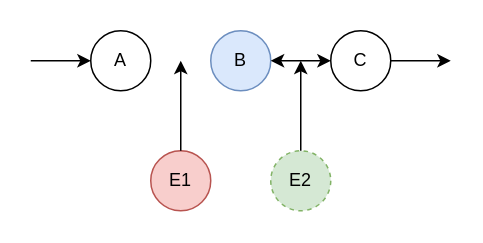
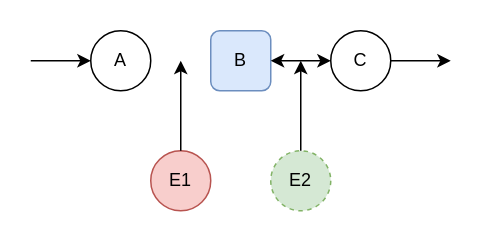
  <mxCell id="0" />
  <mxCell id="1" parent="0" />
  <mxCell id="2" value="A" style="ellipse;whiteSpace=wrap;html=1;" parent="1" vertex="1"><mxGeometry x="60" y="20" width="40" height="40" as="geometry" /></mxCell>
- <mxCell id="3" value="B" style="ellipse;whiteSpace=wrap;html=1;fillColor=#dae8fc;strokeColor=#6c8ebf;" parent="1" vertex="1"><mxGeometry x="140" y="20" width="40" height="40" as="geometry" /></mxCell>
+ <mxCell id="3" value="B" style="whiteSpace=wrap;html=1;fillColor=#dae8fc;strokeColor=#6c8ebf;rounded=1;" parent="1" vertex="1"><mxGeometry x="140" y="20" width="40" height="40" as="geometry" /></mxCell>
  <mxCell id="4" value="C" style="ellipse;whiteSpace=wrap;html=1;" parent="1" vertex="1"><mxGeometry x="220" y="20" width="40" height="40" as="geometry" /></mxCell>
  <mxCell id="5" value="" style="endArrow=classic;html=1;exitX=1;exitY=0.5;exitDx=0;exitDy=0;entryX=0;entryY=0.5;entryDx=0;entryDy=0;startArrow=classic;startFill=1;" parent="1" source="3" target="4" edge="1"><mxGeometry width="50" height="50" relative="1" as="geometry"><mxPoint x="260" y="200" as="sourcePoint" /><mxPoint x="310" y="150" as="targetPoint" /></mxGeometry></mxCell>
  <mxCell id="6" value="" style="endArrow=classic;html=1;entryX=0;entryY=0.5;entryDx=0;entryDy=0;" parent="1" target="2" edge="1"><mxGeometry width="50" height="50" relative="1" as="geometry"><mxPoint x="20" y="40" as="sourcePoint" /><mxPoint x="310" y="150" as="targetPoint" /></mxGeometry></mxCell>
  <mxCell id="7" value="" style="endArrow=classic;html=1;exitX=1;exitY=0.5;exitDx=0;exitDy=0;" parent="1" source="4" edge="1"><mxGeometry width="50" height="50" relative="1" as="geometry"><mxPoint x="260" y="200" as="sourcePoint" /><mxPoint x="300" y="40" as="targetPoint" /></mxGeometry></mxCell>
  <mxCell id="8" value="E1" style="ellipse;whiteSpace=wrap;html=1;fillColor=#f8cecc;strokeColor=#b85450;" parent="1" vertex="1"><mxGeometry x="100" y="100" width="40" height="40" as="geometry" /></mxCell>
  <mxCell id="9" value="E2" style="ellipse;whiteSpace=wrap;html=1;aspect=fixed;fillColor=#d5e8d4;strokeColor=#82b366;dashed=1;" parent="1" vertex="1"><mxGeometry x="180" y="100" width="40" height="40" as="geometry" /></mxCell>
  <mxCell id="10" value="" style="endArrow=classic;html=1;exitX=0.5;exitY=0;exitDx=0;exitDy=0;" parent="1" source="8" edge="1"><mxGeometry width="50" height="50" relative="1" as="geometry"><mxPoint x="260" y="200" as="sourcePoint" /><mxPoint x="120" y="40" as="targetPoint" /></mxGeometry></mxCell>
  <mxCell id="11" value="" style="endArrow=classic;html=1;exitX=0.5;exitY=0;exitDx=0;exitDy=0;" parent="1" source="9" edge="1"><mxGeometry width="50" height="50" relative="1" as="geometry"><mxPoint x="260" y="200" as="sourcePoint" /><mxPoint x="200" y="40" as="targetPoint" /></mxGeometry></mxCell>
